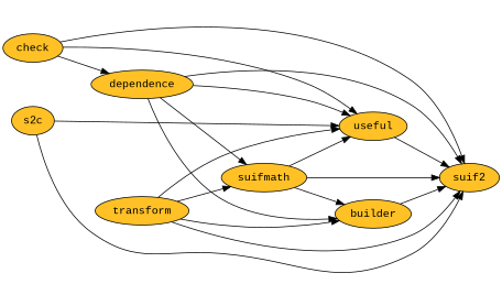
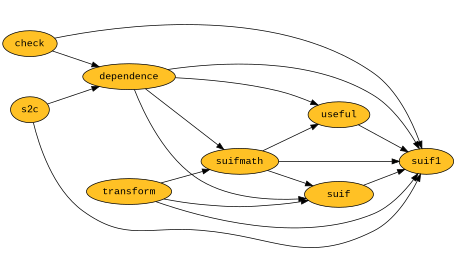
  digraph {
    fontname="Liberation Mono"
    rankdir=LR
    node [fillcolor=goldenrod1 fontname="Liberation Mono" shape=ellipse style=filled]
    edge [fontname="Liberation Mono"]
    useful
-   suif1 [label=suif2]
-   builder
+   suif1
+   builder [label=suif]
    check
    dependence
    suifmath
    s2c
    transform
    useful -> suif1
    builder -> suif1
-   check -> useful
    check -> suif1
    check -> dependence
    dependence -> useful
    dependence -> suif1
    dependence -> builder
    dependence -> suifmath
    suifmath -> useful
    suifmath -> suif1
    suifmath -> builder
-   s2c -> useful
+   s2c -> dependence
    s2c -> suif1
-   transform -> useful
    transform -> suif1
    transform -> builder
    transform -> suifmath
  }
